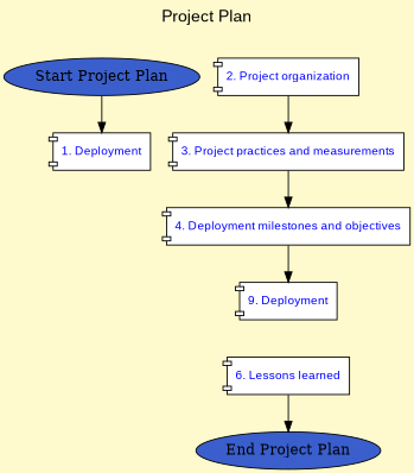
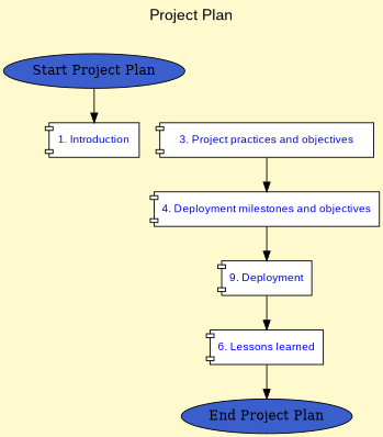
  digraph {
    bgcolor=lemonchiffon
    fontname=Arial
    fontsize=16
    label="Project Plan"
    labelloc=t
    node [fillcolor=white shape=component style=filled fontcolor=blue fontname=Arial fontsize=12 margin="0.11,0.11"]
    edge [style=solid]
    n1 [fillcolor=royalblue3 label="Start Project Plan" shape=ellipse fontcolor="" fontname="" fontsize="" margin=""]
-   n2 [label="1. Deployment"]
-   n3 [label="2. Project organization"]
-   n4 [label="3. Project practices and measurements"]
+   n2 [label="1. Introduction"]
+   n4 [label="3. Project practices and objectives"]
    n5 [label="4. Deployment milestones and objectives"]
    n6 [label="9. Deployment"]
    n7 [label="6. Lessons learned"]
    n8 [fillcolor=royalblue3 label="End Project Plan" shape=ellipse fontcolor="" fontname="" fontsize="" margin=""]
    n1 -> n2
-   n3 -> n4
    n4 -> n5
    n5 -> n6
+   n6 -> n7
    n7 -> n8
  }
